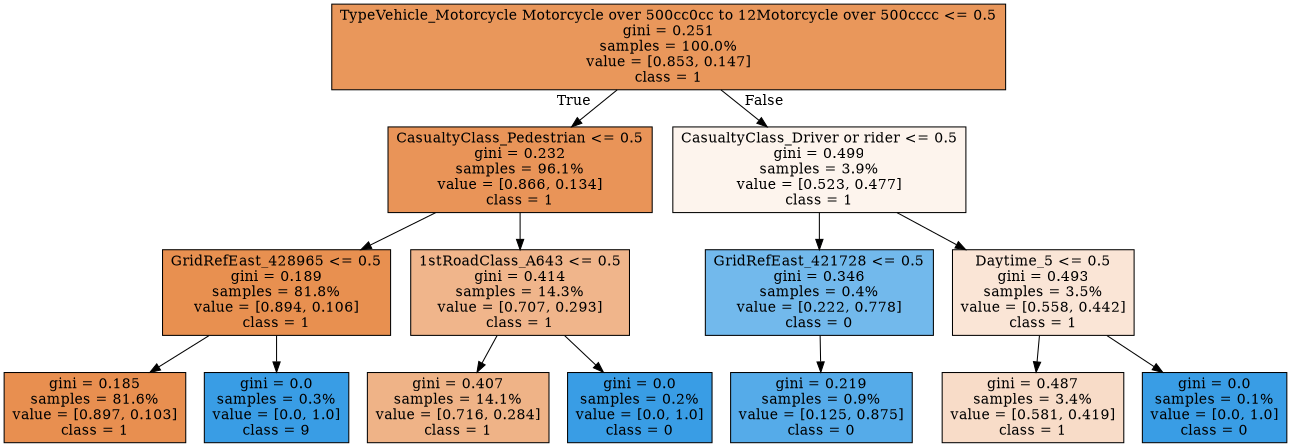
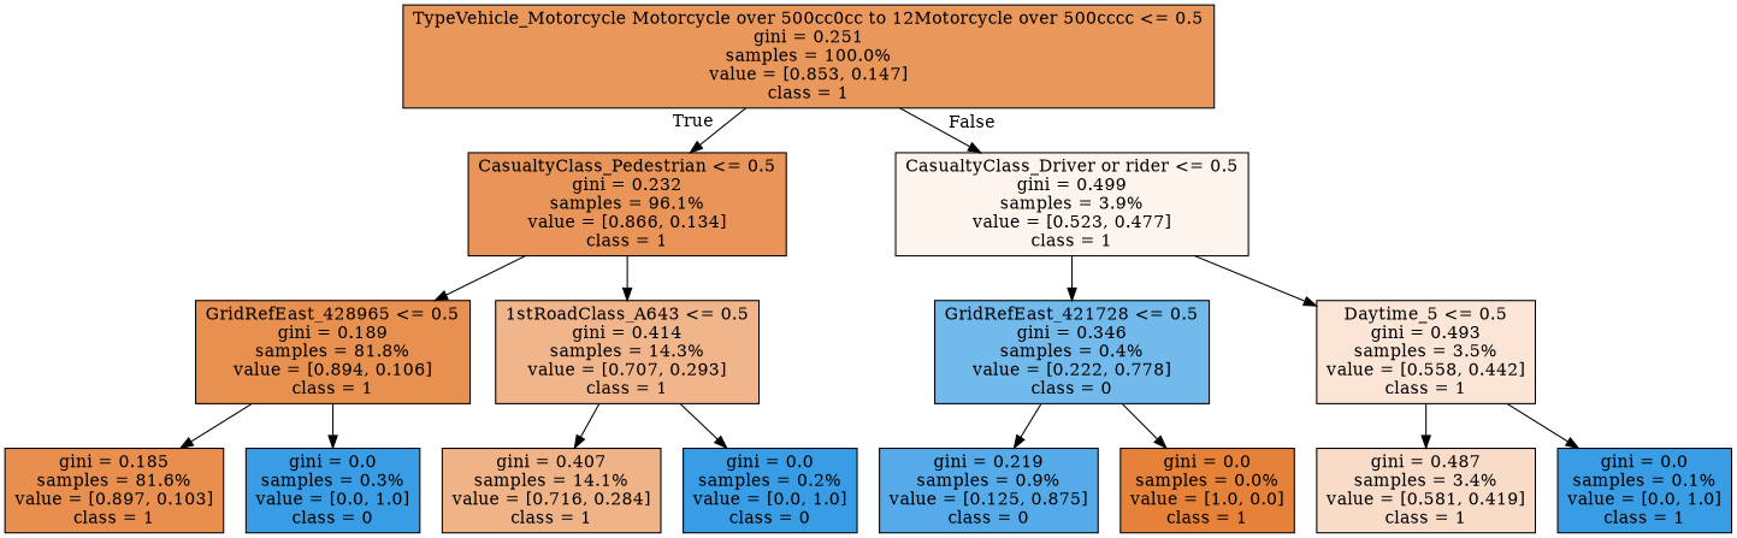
  digraph {
    fontname="DejaVu Serif"
    node [color=black fillcolor="#399de5" fontname="DejaVu Serif" shape=box style=filled]
    edge [fontname="DejaVu Serif"]
    n1 [fillcolor="#e9975b" label="TypeVehicle_Motorcycle Motorcycle over 500cc0cc to 12Motorcycle over 500cccc <= 0.5\ngini = 0.251\nsamples = 100.0%\nvalue = [0.853, 0.147]\nclass = 1"]
    n2 [fillcolor="#e99458" label="CasualtyClass_Pedestrian <= 0.5\ngini = 0.232\nsamples = 96.1%\nvalue = [0.866, 0.134]\nclass = 1"]
    n3 [fillcolor="#fdf4ed" label="CasualtyClass_Driver or rider <= 0.5\ngini = 0.499\nsamples = 3.9%\nvalue = [0.523, 0.477]\nclass = 1"]
    n4 [fillcolor="#e89050" label="GridRefEast_428965 <= 0.5\ngini = 0.189\nsamples = 81.8%\nvalue = [0.894, 0.106]\nclass = 1"]
    n5 [fillcolor="#f0b58b" label="1stRoadClass_A643 <= 0.5\ngini = 0.414\nsamples = 14.3%\nvalue = [0.707, 0.293]\nclass = 1"]
    n6 [fillcolor="#72b9ec" label="GridRefEast_421728 <= 0.5\ngini = 0.346\nsamples = 0.4%\nvalue = [0.222, 0.778]\nclass = 0"]
    n7 [fillcolor="#fae5d6" label="Daytime_5 <= 0.5\ngini = 0.493\nsamples = 3.5%\nvalue = [0.558, 0.442]\nclass = 1"]
    n8 [fillcolor="#e88f50" label="gini = 0.185\nsamples = 81.6%\nvalue = [0.897, 0.103]\nclass = 1"]
-   n9 [label="gini = 0.0\nsamples = 0.3%\nvalue = [0.0, 1.0]\nclass = 9"]
+   n9 [label="gini = 0.0\nsamples = 0.3%\nvalue = [0.0, 1.0]\nclass = 0"]
    n10 [fillcolor="#efb387" label="gini = 0.407\nsamples = 14.1%\nvalue = [0.716, 0.284]\nclass = 1"]
    n11 [label="gini = 0.0\nsamples = 0.2%\nvalue = [0.0, 1.0]\nclass = 0"]
    n12 [fillcolor="#55abe9" label="gini = 0.219\nsamples = 0.9%\nvalue = [0.125, 0.875]\nclass = 0"]
+   n13 [fillcolor="#e58139" label="gini = 0.0\nsamples = 0.0%\nvalue = [1.0, 0.0]\nclass = 1"]
    n14 [fillcolor="#f8dcc8" label="gini = 0.487\nsamples = 3.4%\nvalue = [0.581, 0.419]\nclass = 1"]
-   n15 [label="gini = 0.0\nsamples = 0.1%\nvalue = [0.0, 1.0]\nclass = 0"]
+   n15 [label="gini = 0.0\nsamples = 0.1%\nvalue = [0.0, 1.0]\nclass = 1"]
    n1 -> n2 [headlabel=True labelangle=45 labeldistance=2.5]
    n1 -> n3 [headlabel=False labelangle=-45 labeldistance=2.5]
    n2 -> n4
    n2 -> n5
    n3 -> n6
    n3 -> n7
    n4 -> n8
    n4 -> n9
    n5 -> n10
    n5 -> n11
    n6 -> n12
+   n6 -> n13
    n7 -> n14
    n7 -> n15
  }
